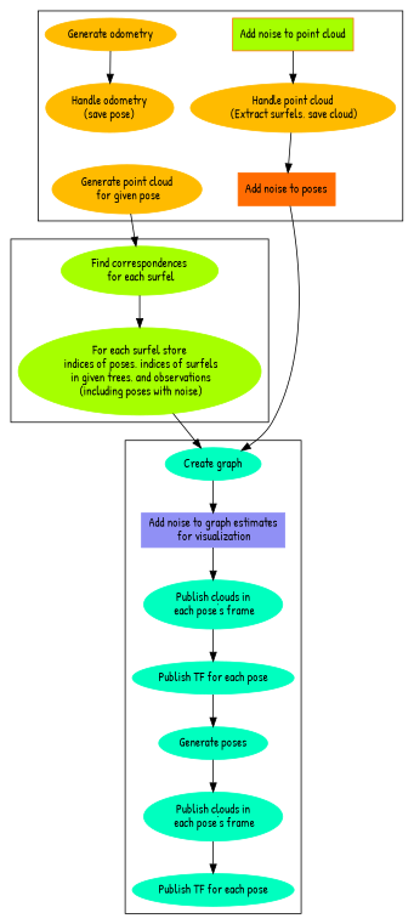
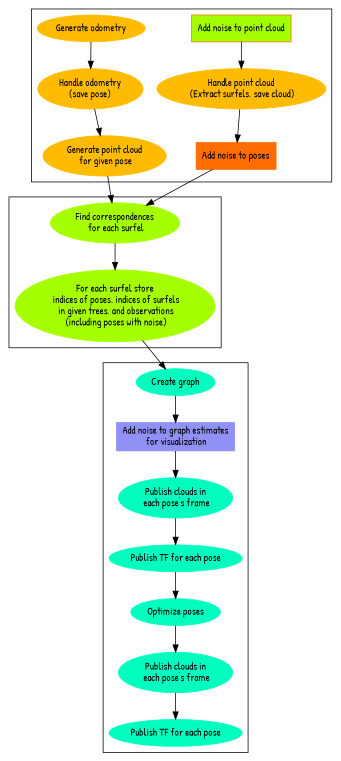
  digraph {
    compound=true
    fontname="Patrick Hand"
    node [color="#00ffbf" fontname="Patrick Hand" style=filled]
    edge [fontname="Patrick Hand"]
    n1 [color="#ffbb00" label="Generate odometry"]
    n2 [color="#ffbb00" label="Handle odometry\n(save pose)"]
    n3 [color="#ffbb00" label="Generate point cloud\n for given pose"]
    n4 [color="#ff6c02" fillcolor="#a6ff00" label="Add noise to point cloud" shape=rectangle]
    n5 [color="#ffbb00" label="Handle point cloud\n (Extract surfels, save cloud)"]
    n6 [color="#ff6c02" label="Add noise to poses\n" shape=rectangle]
    n7 [label="Publish clouds in\n each pose's frame"]
    n8 [label="Publish TF for each pose"]
-   n9 [label="Generate poses"]
+   n9 [label="Optimize poses"]
    n10 [label="Create graph"]
    n11 [color="#9090f5" label="Add noise to graph estimates\n for visualization" shape=rectangle]
    n12 [label="Publish clouds in\n each pose's frame"]
    n13 [label="Publish TF for each pose"]
    n14 [color="#a6ff00" label="Find correspondences\n for each surfel"]
    n15 [color="#a6ff00" label="For each surfel store\n indices of poses, indices of surfels\n in given trees, and observations\n (including poses with noise)"]
    subgraph cluster_1 {
      n1
      n2
      n3
      n4
      n5
      n6
    }
    subgraph cluster_2 {
      n7
      n8
      n9
      n10
      n11
      n12
      n13
    }
    subgraph cluster_3 {
      n14
      n15
    }
    n1 -> n2
+   n2 -> n3
    n3 -> n14
    n4 -> n5
    n5 -> n6
-   n6 -> n10
+   n6 -> n14
    n7 -> n8
    n8 -> n9
    n9 -> n12
    n10 -> n11
    n11 -> n7
    n12 -> n13
    n14 -> n15
    n15 -> n10
  }
